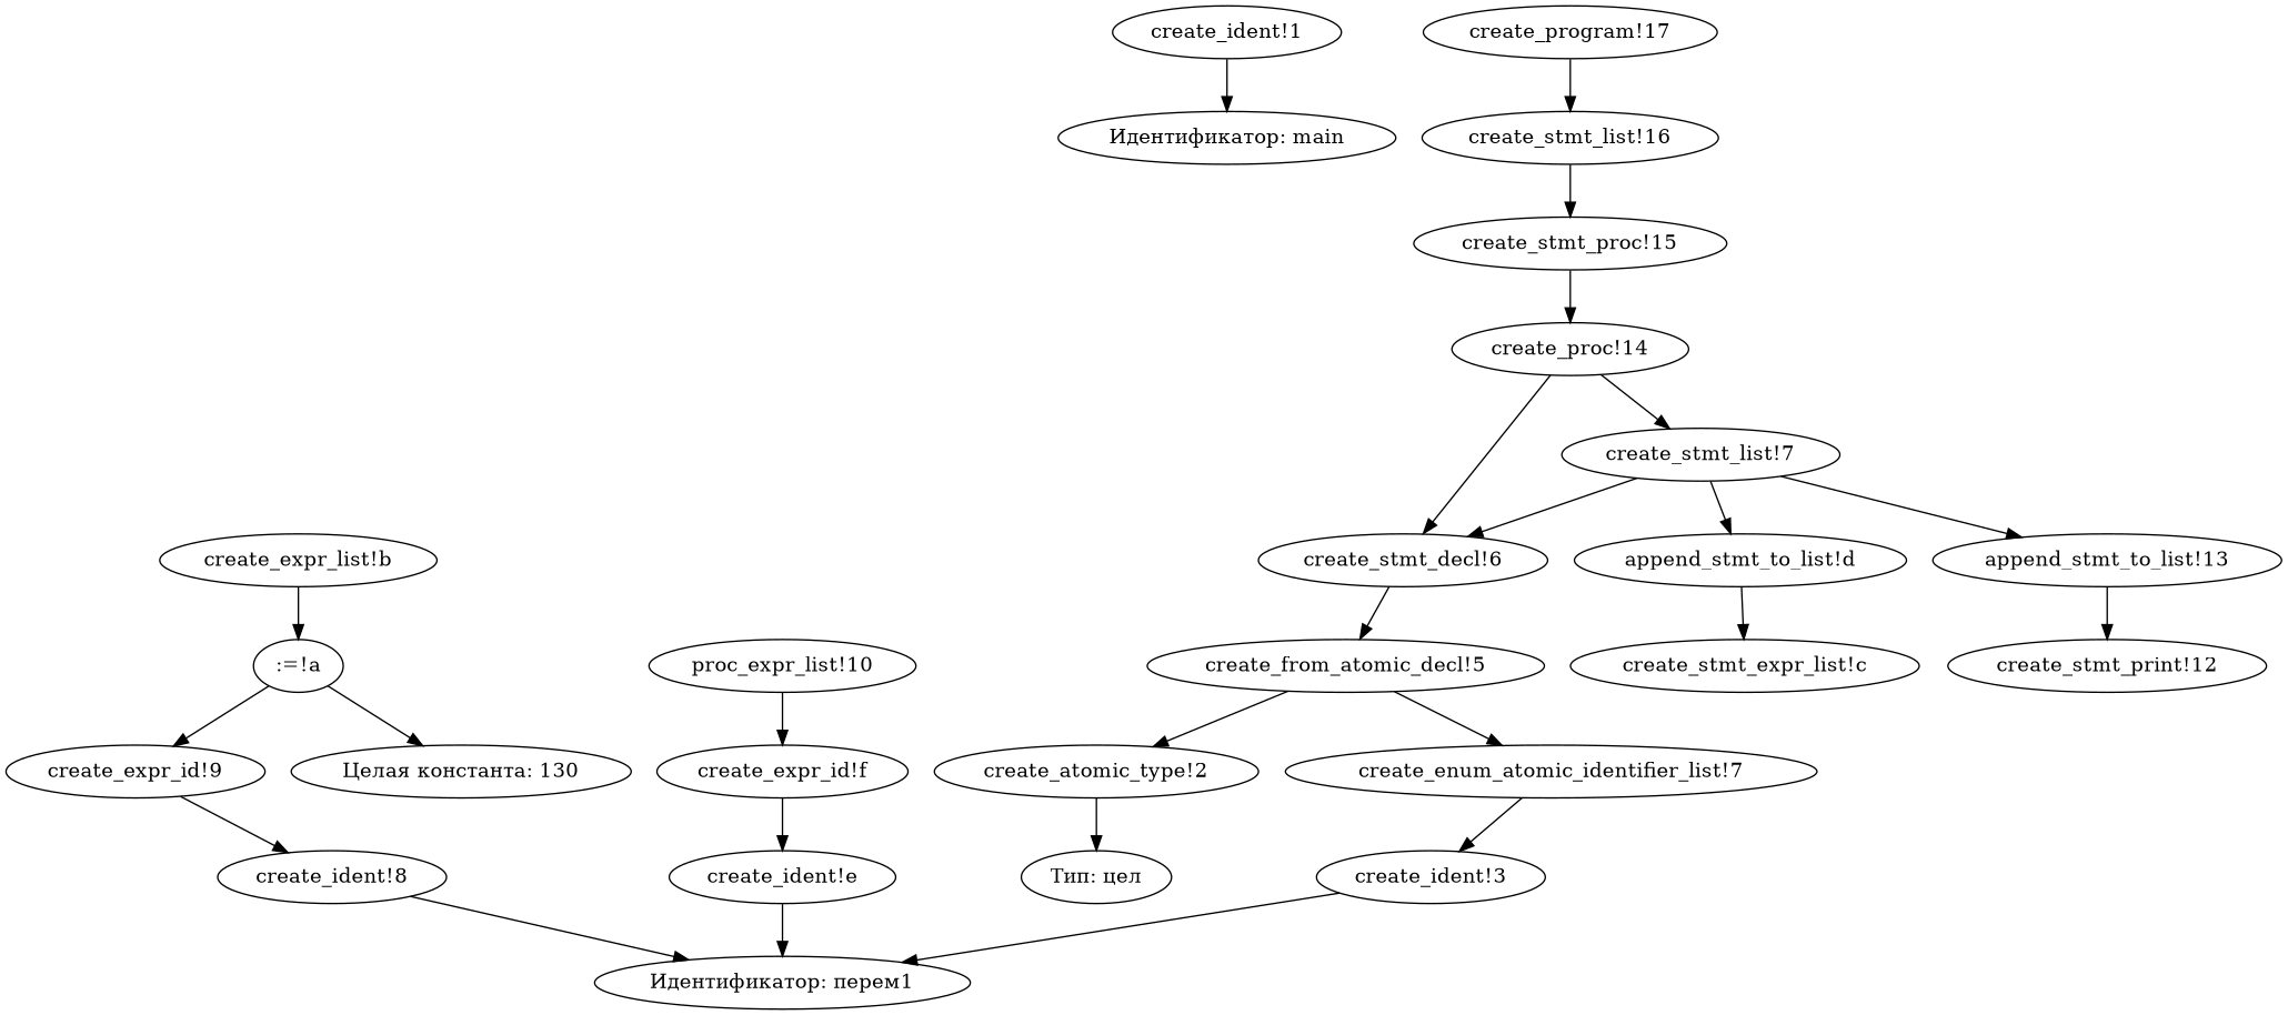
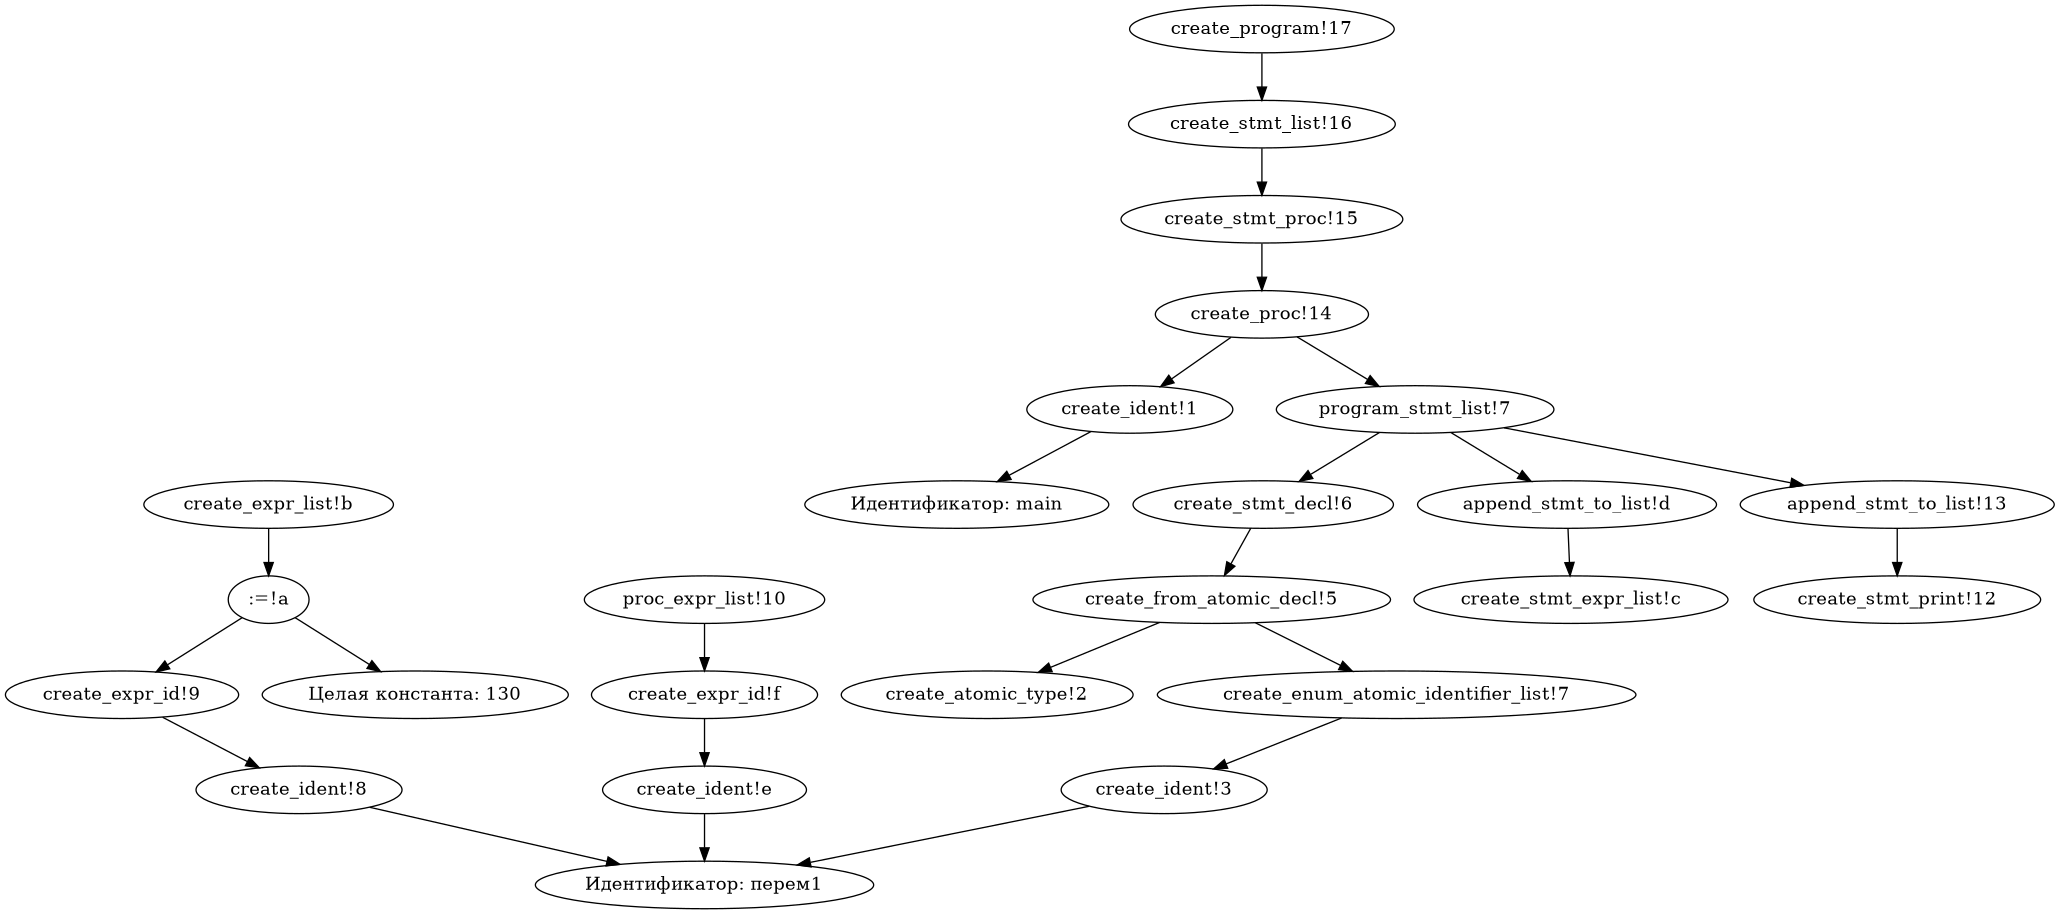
  digraph {
    "create_ident!1"
    "Идентификатор: main"
    "create_atomic_type!2"
-   "Тип: цел"
    "create_ident!3"
    "Идентификатор: перем1"
    n7 [label="create_enum_atomic_identifier_list!7"]
    "create_from_atomic_decl!5"
    "create_stmt_decl!6"
-   "create_stmt_list!7"
+   "create_stmt_list!7" [label="program_stmt_list!7"]
    "append_stmt_to_list!d"
    "append_stmt_to_list!13"
    "create_stmt_expr_list!c"
    "create_stmt_print!12"
    "create_ident!8"
    "create_expr_id!9"
    ":=!a"
    "Целая константа: 130"
    "create_expr_list!b"
    "create_ident!e"
    "create_expr_id!f"
    n22 [label="proc_expr_list!10"]
    "create_proc!14"
    "create_stmt_proc!15"
    "create_stmt_list!16"
    "create_program!17"
    "create_ident!1" -> "Идентификатор: main"
-   "create_atomic_type!2" -> "Тип: цел"
    "create_ident!3" -> "Идентификатор: перем1"
    n7 -> "create_ident!3"
    "create_from_atomic_decl!5" -> "create_atomic_type!2"
    "create_from_atomic_decl!5" -> n7
    "create_stmt_decl!6" -> "create_from_atomic_decl!5"
    "create_stmt_list!7" -> "create_stmt_decl!6"
    "create_stmt_list!7" -> "append_stmt_to_list!d"
    "create_stmt_list!7" -> "append_stmt_to_list!13"
    "append_stmt_to_list!d" -> "create_stmt_expr_list!c"
    "append_stmt_to_list!13" -> "create_stmt_print!12"
    "create_ident!8" -> "Идентификатор: перем1"
    "create_expr_id!9" -> "create_ident!8"
    ":=!a" -> "create_expr_id!9"
    ":=!a" -> "Целая константа: 130"
    "create_expr_list!b" -> ":=!a"
    "create_ident!e" -> "Идентификатор: перем1"
    "create_expr_id!f" -> "create_ident!e"
    n22 -> "create_expr_id!f"
-   "create_proc!14" -> "create_stmt_decl!6"
+   "create_proc!14" -> "create_ident!1"
    "create_proc!14" -> "create_stmt_list!7"
    "create_stmt_proc!15" -> "create_proc!14"
    "create_stmt_list!16" -> "create_stmt_proc!15"
    "create_program!17" -> "create_stmt_list!16"
  }
